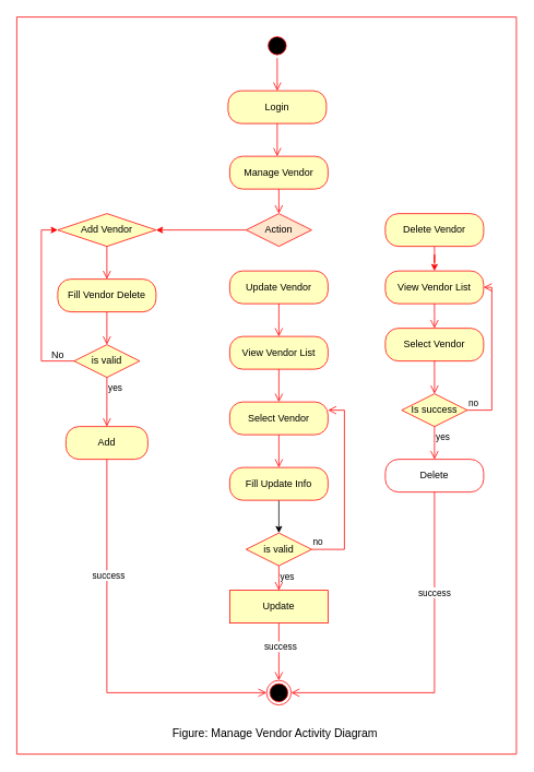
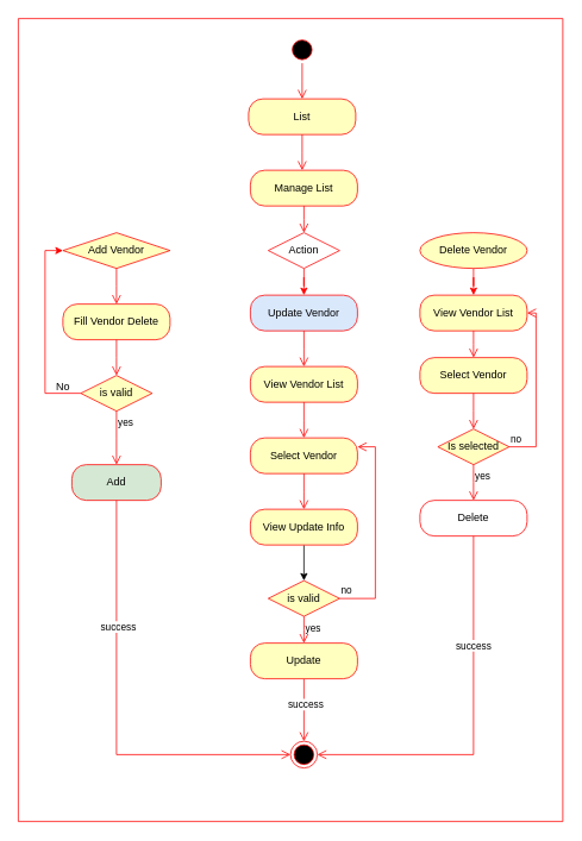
  <mxCell id="0" />
  <mxCell id="1" parent="0" />
  <mxCell id="2" value="" style="ellipse;html=1;shape=startState;fillColor=#000000;strokeColor=#FF0000;" parent="1" vertex="1"><mxGeometry x="323" y="40" width="30" height="30" as="geometry" /></mxCell>
  <mxCell id="3" value="" style="edgeStyle=orthogonalEdgeStyle;html=1;verticalAlign=bottom;endArrow=open;endSize=8;strokeColor=#FF0000;rounded=0;" parent="1" source="2" edge="1"><mxGeometry relative="1" as="geometry"><mxPoint x="338" y="110" as="targetPoint" /></mxGeometry></mxCell>
- <mxCell id="4" value="Login" style="rounded=1;whiteSpace=wrap;html=1;arcSize=40;fontColor=#000000;fillColor=#ffffc0;strokeColor=#FF0000;" parent="1" vertex="1"><mxGeometry x="278" y="110" width="120" height="40" as="geometry" /></mxCell>
+ <mxCell id="4" value="List" style="rounded=1;whiteSpace=wrap;html=1;arcSize=40;fontColor=#000000;fillColor=#ffffc0;strokeColor=#FF0000;" parent="1" vertex="1"><mxGeometry x="278" y="110" width="120" height="40" as="geometry" /></mxCell>
  <mxCell id="5" value="" style="edgeStyle=orthogonalEdgeStyle;html=1;verticalAlign=bottom;endArrow=open;endSize=8;strokeColor=#FF0000;rounded=0;" parent="1" source="4" edge="1"><mxGeometry relative="1" as="geometry"><mxPoint x="338" y="190" as="targetPoint" /></mxGeometry></mxCell>
- <mxCell id="6" value="Manage Vendor" style="rounded=1;whiteSpace=wrap;html=1;arcSize=40;fontColor=#000000;fillColor=#ffffc0;strokeColor=#FF0000;" parent="1" vertex="1"><mxGeometry x="280" y="190" width="120" height="40" as="geometry" /></mxCell>
+ <mxCell id="6" value="Manage List" style="rounded=1;whiteSpace=wrap;html=1;arcSize=40;fontColor=#000000;fillColor=#ffffc0;strokeColor=#FF0000;" parent="1" vertex="1"><mxGeometry x="280" y="190" width="120" height="40" as="geometry" /></mxCell>
  <mxCell id="7" value="" style="edgeStyle=orthogonalEdgeStyle;html=1;verticalAlign=bottom;endArrow=open;endSize=8;strokeColor=#FF0000;rounded=0;" parent="1" source="6" edge="1"><mxGeometry relative="1" as="geometry"><mxPoint x="340" y="260" as="targetPoint" /></mxGeometry></mxCell>
- <mxCell id="8" value="" style="edgeStyle=orthogonalEdgeStyle;rounded=0;orthogonalLoop=1;jettySize=auto;html=1;strokeColor=#FF0000;" parent="1" source="10" target="11" edge="1"><mxGeometry relative="1" as="geometry" /></mxCell>
- <mxCell id="10" value="Action" style="rhombus;whiteSpace=wrap;html=1;strokeColor=#FF0000;fillColor=#ffe6cc;" parent="1" vertex="1"><mxGeometry x="300" y="260" width="80" height="40" as="geometry" /></mxCell>
+ <mxCell id="9" value="" style="edgeStyle=orthogonalEdgeStyle;rounded=0;orthogonalLoop=1;jettySize=auto;html=1;strokeColor=#FF0000;" parent="1" source="10" target="22" edge="1"><mxGeometry relative="1" as="geometry" /></mxCell>
+ <mxCell id="10" value="Action" style="rhombus;whiteSpace=wrap;html=1;strokeColor=#FF0000;" parent="1" vertex="1"><mxGeometry x="300" y="260" width="80" height="40" as="geometry" /></mxCell>
  <mxCell id="11" value="Add Vendor" style="rhombus;whiteSpace=wrap;html=1;arcSize=40;fontColor=#000000;fillColor=#ffffc0;strokeColor=#FF0000;" parent="1" vertex="1"><mxGeometry x="70" y="260" width="120" height="40" as="geometry" /></mxCell>
  <mxCell id="12" value="" style="edgeStyle=orthogonalEdgeStyle;html=1;verticalAlign=bottom;endArrow=open;endSize=8;strokeColor=#FF0000;rounded=0;" parent="1" source="11" edge="1"><mxGeometry relative="1" as="geometry"><mxPoint x="130" y="340" as="targetPoint" /></mxGeometry></mxCell>
  <mxCell id="13" value="Fill Vendor Delete" style="rounded=1;whiteSpace=wrap;html=1;arcSize=40;fontColor=#000000;fillColor=#ffffc0;strokeColor=#FF0000;" parent="1" vertex="1"><mxGeometry x="70" y="340" width="120" height="40" as="geometry" /></mxCell>
  <mxCell id="14" value="" style="edgeStyle=orthogonalEdgeStyle;html=1;verticalAlign=bottom;endArrow=open;endSize=8;strokeColor=#FF0000;rounded=0;" parent="1" source="13" edge="1"><mxGeometry relative="1" as="geometry"><mxPoint x="130" y="420" as="targetPoint" /></mxGeometry></mxCell>
  <mxCell id="15" style="edgeStyle=orthogonalEdgeStyle;rounded=0;orthogonalLoop=1;jettySize=auto;html=1;entryX=0;entryY=0.5;entryDx=0;entryDy=0;exitX=0;exitY=0.5;exitDx=0;exitDy=0;strokeColor=#FF0000;" parent="1" source="16" target="11" edge="1"><mxGeometry relative="1" as="geometry"><mxPoint x="80" y="440" as="sourcePoint" /></mxGeometry></mxCell>
  <mxCell id="16" value="is valid" style="rhombus;whiteSpace=wrap;html=1;fontColor=#000000;fillColor=#ffffc0;strokeColor=#FF0000;" parent="1" vertex="1"><mxGeometry x="90" y="420" width="80" height="40" as="geometry" /></mxCell>
  <mxCell id="17" value="yes" style="edgeStyle=orthogonalEdgeStyle;html=1;align=left;verticalAlign=top;endArrow=open;endSize=8;strokeColor=#FF0000;rounded=0;" parent="1" source="16" edge="1"><mxGeometry x="-1" relative="1" as="geometry"><mxPoint x="130" y="520" as="targetPoint" /></mxGeometry></mxCell>
- <mxCell id="18" value="Add" style="rounded=1;whiteSpace=wrap;html=1;arcSize=40;fontColor=#000000;fillColor=#ffffc0;strokeColor=#FF0000;" parent="1" vertex="1"><mxGeometry x="80" y="520" width="100" height="40" as="geometry" /></mxCell>
+ <mxCell id="18" value="Add" style="rounded=1;whiteSpace=wrap;html=1;arcSize=40;fontColor=#000000;fillColor=#d5e8d4;strokeColor=#FF0000;" parent="1" vertex="1"><mxGeometry x="80" y="520" width="100" height="40" as="geometry" /></mxCell>
  <mxCell id="19" value="" style="edgeStyle=orthogonalEdgeStyle;html=1;verticalAlign=bottom;endArrow=open;endSize=8;strokeColor=#FF0000;rounded=0;entryX=0;entryY=0.5;entryDx=0;entryDy=0;exitX=0.5;exitY=1;exitDx=0;exitDy=0;" parent="1" source="18" target="42" edge="1"><mxGeometry relative="1" as="geometry"><mxPoint x="130" y="620" as="targetPoint" /></mxGeometry></mxCell>
  <mxCell id="20" value="success" style="edgeLabel;html=1;align=center;verticalAlign=middle;resizable=0;points=[];" parent="19" vertex="1" connectable="0"><mxGeometry x="-0.414" y="1" relative="1" as="geometry"><mxPoint as="offset" /></mxGeometry></mxCell>
  <mxCell id="21" value="No" style="text;html=1;align=center;verticalAlign=middle;resizable=0;points=[];autosize=1;strokeColor=none;fillColor=none;" parent="1" vertex="1"><mxGeometry x="50" y="418" width="40" height="30" as="geometry" /></mxCell>
- <mxCell id="22" value="Update Vendor" style="rounded=1;whiteSpace=wrap;html=1;arcSize=40;fontColor=#000000;fillColor=#ffffc0;strokeColor=#FF0000;" parent="1" vertex="1"><mxGeometry x="280" y="330" width="120" height="40" as="geometry" /></mxCell>
+ <mxCell id="22" value="Update Vendor" style="rounded=1;whiteSpace=wrap;html=1;arcSize=40;fontColor=#000000;fillColor=#dae8fc;strokeColor=#FF0000;" parent="1" vertex="1"><mxGeometry x="280" y="330" width="120" height="40" as="geometry" /></mxCell>
  <mxCell id="23" value="" style="edgeStyle=orthogonalEdgeStyle;html=1;verticalAlign=bottom;endArrow=open;endSize=8;strokeColor=#FF0000;rounded=0;" parent="1" source="22" edge="1"><mxGeometry relative="1" as="geometry"><mxPoint x="340" y="410" as="targetPoint" /></mxGeometry></mxCell>
  <mxCell id="24" value="View Vendor List" style="rounded=1;whiteSpace=wrap;html=1;arcSize=40;fontColor=#000000;fillColor=#ffffc0;strokeColor=#FF0000;" parent="1" vertex="1"><mxGeometry x="280" y="410" width="120" height="40" as="geometry" /></mxCell>
  <mxCell id="25" value="" style="edgeStyle=orthogonalEdgeStyle;html=1;verticalAlign=bottom;endArrow=open;endSize=8;strokeColor=#FF0000;rounded=0;" parent="1" source="24" edge="1"><mxGeometry relative="1" as="geometry"><mxPoint x="340" y="490" as="targetPoint" /></mxGeometry></mxCell>
  <mxCell id="26" value="Select Vendor" style="rounded=1;whiteSpace=wrap;html=1;arcSize=40;fontColor=#000000;fillColor=#ffffc0;strokeColor=#FF0000;" parent="1" vertex="1"><mxGeometry x="280" y="490" width="120" height="40" as="geometry" /></mxCell>
  <mxCell id="27" value="" style="edgeStyle=orthogonalEdgeStyle;html=1;verticalAlign=bottom;endArrow=open;endSize=8;strokeColor=#FF0000;rounded=0;" parent="1" source="26" edge="1"><mxGeometry relative="1" as="geometry"><mxPoint x="340" y="570" as="targetPoint" /></mxGeometry></mxCell>
  <mxCell id="28" value="" style="edgeStyle=orthogonalEdgeStyle;rounded=0;orthogonalLoop=1;jettySize=auto;html=1;strokeColor=#FF0000;" parent="1" source="29" target="30" edge="1"><mxGeometry relative="1" as="geometry" /></mxCell>
- <mxCell id="29" value="Delete Vendor" style="rounded=1;whiteSpace=wrap;html=1;arcSize=40;fontColor=#000000;fillColor=#ffffc0;strokeColor=#FF0000;" parent="1" vertex="1"><mxGeometry x="470" y="260" width="120" height="40" as="geometry" /></mxCell>
+ <mxCell id="29" value="Delete Vendor" style="ellipse;whiteSpace=wrap;html=1;arcSize=40;fontColor=#000000;fillColor=#ffffc0;strokeColor=#FF0000;" parent="1" vertex="1"><mxGeometry x="470" y="260" width="120" height="40" as="geometry" /></mxCell>
  <mxCell id="30" value="View Vendor List" style="rounded=1;whiteSpace=wrap;html=1;arcSize=40;fontColor=#000000;fillColor=#ffffc0;strokeColor=#FF0000;" parent="1" vertex="1"><mxGeometry x="470" y="330" width="120" height="40" as="geometry" /></mxCell>
  <mxCell id="31" value="" style="edgeStyle=orthogonalEdgeStyle;html=1;verticalAlign=bottom;endArrow=open;endSize=8;strokeColor=#FF0000;rounded=0;" parent="1" source="30" edge="1"><mxGeometry relative="1" as="geometry"><mxPoint x="530" y="400" as="targetPoint" /></mxGeometry></mxCell>
  <mxCell id="32" value="Select Vendor" style="rounded=1;whiteSpace=wrap;html=1;arcSize=40;fontColor=#000000;fillColor=#ffffc0;strokeColor=#FF0000;" parent="1" vertex="1"><mxGeometry x="470" y="400" width="120" height="40" as="geometry" /></mxCell>
  <mxCell id="33" value="" style="edgeStyle=orthogonalEdgeStyle;html=1;verticalAlign=bottom;endArrow=open;endSize=8;strokeColor=#FF0000;rounded=0;" parent="1" source="32" edge="1"><mxGeometry relative="1" as="geometry"><mxPoint x="530" y="480" as="targetPoint" /></mxGeometry></mxCell>
  <mxCell id="34" value="" style="edgeStyle=orthogonalEdgeStyle;html=1;verticalAlign=bottom;endArrow=open;endSize=8;strokeColor=#FF0000;rounded=0;" parent="1" source="46" edge="1"><mxGeometry relative="1" as="geometry"><mxPoint x="340" y="830" as="targetPoint" /></mxGeometry></mxCell>
  <mxCell id="35" value="success" style="edgeLabel;html=1;align=center;verticalAlign=middle;resizable=0;points=[];" parent="34" vertex="1" connectable="0"><mxGeometry x="-0.217" y="1" relative="1" as="geometry"><mxPoint as="offset" /></mxGeometry></mxCell>
  <mxCell id="36" value="Delete" style="rounded=1;whiteSpace=wrap;html=1;arcSize=40;fontColor=#000000;fillColor=#ffffff;strokeColor=#FF0000;" parent="1" vertex="1"><mxGeometry x="470" y="560" width="120" height="40" as="geometry" /></mxCell>
  <mxCell id="37" value="" style="edgeStyle=orthogonalEdgeStyle;html=1;verticalAlign=bottom;endArrow=open;endSize=8;strokeColor=#FF0000;rounded=0;entryX=1;entryY=0.5;entryDx=0;entryDy=0;exitX=0.5;exitY=1;exitDx=0;exitDy=0;" parent="1" source="36" target="42" edge="1"><mxGeometry relative="1" as="geometry"><mxPoint x="530" y="660" as="targetPoint" /></mxGeometry></mxCell>
  <mxCell id="38" value="success" style="edgeLabel;html=1;align=center;verticalAlign=middle;resizable=0;points=[];" parent="37" vertex="1" connectable="0"><mxGeometry x="-0.421" y="-1" relative="1" as="geometry"><mxPoint as="offset" /></mxGeometry></mxCell>
- <mxCell id="39" value="Is success" style="rhombus;whiteSpace=wrap;html=1;fontColor=#000000;fillColor=#ffffc0;strokeColor=#FF0000;" parent="1" vertex="1"><mxGeometry x="490" y="480" width="80" height="40" as="geometry" /></mxCell>
+ <mxCell id="39" value="Is selected" style="rhombus;whiteSpace=wrap;html=1;fontColor=#000000;fillColor=#ffffc0;strokeColor=#FF0000;" parent="1" vertex="1"><mxGeometry x="490" y="480" width="80" height="40" as="geometry" /></mxCell>
  <mxCell id="40" value="no" style="edgeStyle=orthogonalEdgeStyle;html=1;align=left;verticalAlign=bottom;endArrow=open;endSize=8;strokeColor=#FF0000;rounded=0;entryX=1;entryY=0.5;entryDx=0;entryDy=0;exitX=1;exitY=0.5;exitDx=0;exitDy=0;" parent="1" source="39" target="30" edge="1"><mxGeometry x="-1" relative="1" as="geometry"><mxPoint x="670" y="500" as="targetPoint" /><Array as="points"><mxPoint x="600" y="500" /><mxPoint x="600" y="350" /></Array></mxGeometry></mxCell>
  <mxCell id="41" value="yes" style="edgeStyle=orthogonalEdgeStyle;html=1;align=left;verticalAlign=top;endArrow=open;endSize=8;strokeColor=#FF0000;rounded=0;" parent="1" source="39" edge="1"><mxGeometry x="-1" relative="1" as="geometry"><mxPoint x="530" y="560" as="targetPoint" /></mxGeometry></mxCell>
  <mxCell id="42" value="" style="ellipse;html=1;shape=endState;fillColor=#000000;strokeColor=#FF0000;" parent="1" vertex="1"><mxGeometry x="325" y="830" width="30" height="30" as="geometry" /></mxCell>
  <mxCell id="43" value="" style="swimlane;startSize=0;strokeColor=#FF0000;" parent="1" vertex="1"><mxGeometry x="20" y="20" width="610" height="900" as="geometry" /></mxCell>
  <mxCell id="44" value="" style="edgeStyle=orthogonalEdgeStyle;rounded=0;orthogonalLoop=1;jettySize=auto;html=1;" parent="43" source="45" target="47" edge="1"><mxGeometry relative="1" as="geometry" /></mxCell>
- <mxCell id="45" value="Fill Update Info" style="rounded=1;whiteSpace=wrap;html=1;arcSize=40;fontColor=#000000;fillColor=#ffffc0;strokeColor=#FF0000;" parent="43" vertex="1"><mxGeometry x="260" y="550" width="120" height="40" as="geometry" /></mxCell>
- <mxCell id="46" value="Update" style="whiteSpace=wrap;html=1;arcSize=40;fontColor=#000000;fillColor=#ffffc0;strokeColor=#FF0000;rounded=0;" parent="43" vertex="1"><mxGeometry x="260" y="700" width="120" height="40" as="geometry" /></mxCell>
+ <mxCell id="45" value="View Update Info" style="rounded=1;whiteSpace=wrap;html=1;arcSize=40;fontColor=#000000;fillColor=#ffffc0;strokeColor=#FF0000;" parent="43" vertex="1"><mxGeometry x="260" y="550" width="120" height="40" as="geometry" /></mxCell>
+ <mxCell id="46" value="Update" style="rounded=1;whiteSpace=wrap;html=1;arcSize=40;fontColor=#000000;fillColor=#ffffc0;strokeColor=#FF0000;" parent="43" vertex="1"><mxGeometry x="260" y="700" width="120" height="40" as="geometry" /></mxCell>
  <mxCell id="47" value="is valid" style="rhombus;whiteSpace=wrap;html=1;fontColor=#000000;fillColor=#ffffc0;strokeColor=#ff0000;" parent="43" vertex="1"><mxGeometry x="280" y="630" width="80" height="40" as="geometry" /></mxCell>
  <mxCell id="48" value="yes" style="edgeStyle=orthogonalEdgeStyle;html=1;align=left;verticalAlign=top;endArrow=open;endSize=8;strokeColor=#ff0000;rounded=0;" parent="43" source="47" edge="1"><mxGeometry x="-1" relative="1" as="geometry"><mxPoint x="320" y="700" as="targetPoint" /></mxGeometry></mxCell>
- <mxCell id="49" value="&lt;font style=&quot;font-size: 14px;&quot;&gt;Figure: Manage Vendor Activity Diagram&lt;/font&gt;" style="text;html=1;align=center;verticalAlign=middle;resizable=0;points=[];autosize=1;strokeColor=none;fillColor=none;" vertex="1" parent="43"><mxGeometry x="180" y="860" width="270" height="30" as="geometry" /></mxCell>
  <mxCell id="50" value="no" style="edgeStyle=orthogonalEdgeStyle;html=1;align=left;verticalAlign=bottom;endArrow=open;endSize=8;strokeColor=#ff0000;rounded=0;entryX=1;entryY=0.25;entryDx=0;entryDy=0;exitX=1;exitY=0.5;exitDx=0;exitDy=0;" parent="1" source="47" target="26" edge="1"><mxGeometry x="-1" relative="1" as="geometry"><mxPoint x="480" y="670" as="targetPoint" /><Array as="points"><mxPoint x="420" y="670" /><mxPoint x="420" y="500" /></Array></mxGeometry></mxCell>
